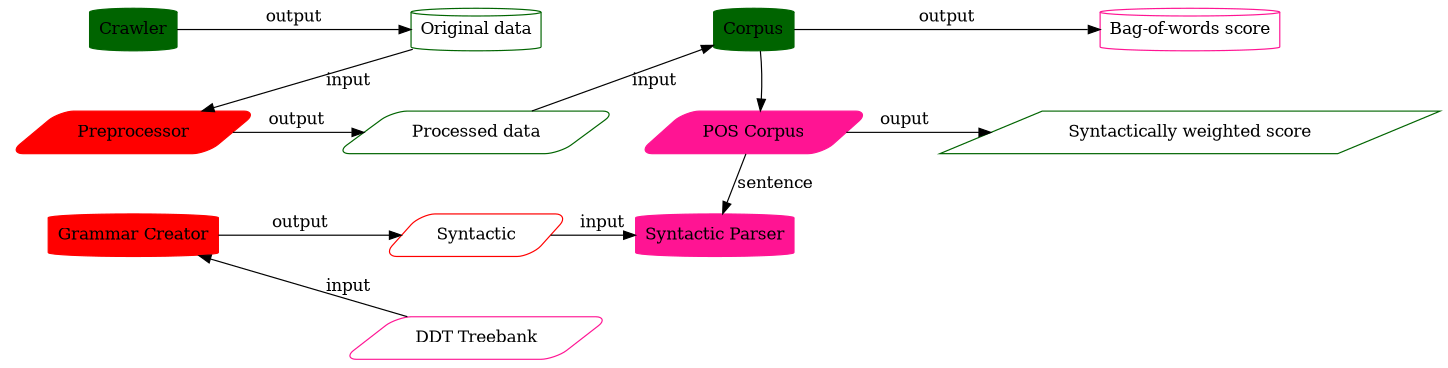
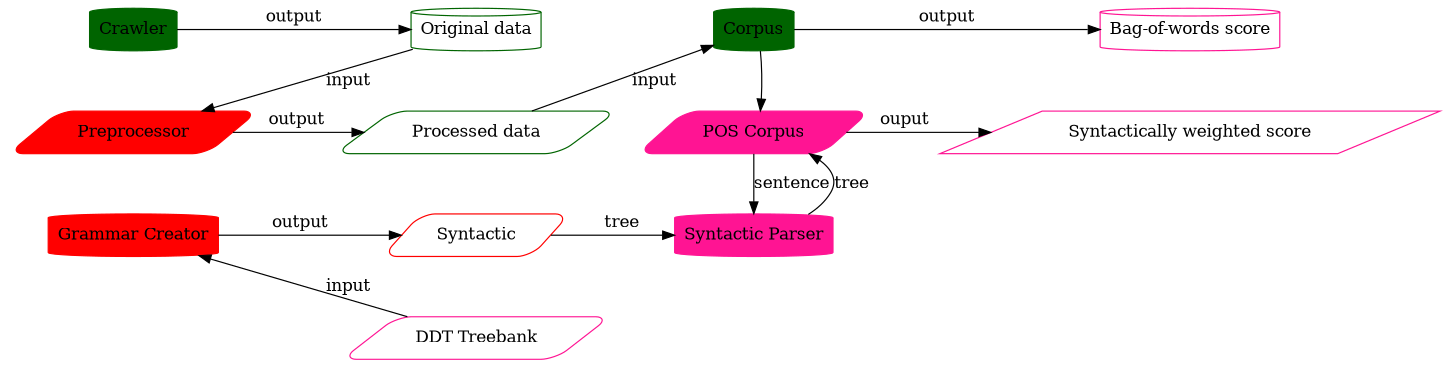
  digraph {
    node [color=deeppink group=d shape=cylinder style="rounded, filled"]
    n1 [color=darkgreen group=sp label=Crawler]
    n2 [color=red group=sp label=Preprocessor shape=parallelogram]
    n3 [color=red group=sp label="Grammar Creator"]
    n4 [color=darkgreen label="Original data" style=rounded]
    n5 [color=darkgreen label="Processed data" shape=parallelogram style=rounded]
    n6 [color=red label=Syntactic shape=parallelogram style=rounded]
    n7 [label="DDT Treebank" shape=parallelogram style=rounded]
    n8 [color=darkgreen group=pi label=Corpus]
    n9 [group=pi label="POS Corpus" shape=parallelogram]
    n10 [group=pi label="Syntactic Parser"]
    n11 [group=r label="Bag-of-words score" style=""]
-   n12 [color=darkgreen group=r label="Syntactically weighted score" shape=parallelogram style=""]
+   n12 [group=r label="Syntactically weighted score" shape=parallelogram style=""]
    subgraph sub_1 {
      n1
      n2
      n3
    }
    subgraph sub_2 {
      n4
      n5
      n6
      n7
    }
    subgraph sub_3 {
      n8
      n9
      n10
    }
    subgraph sub_4 {
      n11
      n12
    }
    subgraph sub_5 {
      n1
      n2
      n3
      n4
      n5
      n6
      n7
      n8
      n9
      n10
      n11
      n12
    }
    subgraph sub_6 {
      rank=same
      n1
      n4
      n8
      n11
    }
    subgraph sub_7 {
      rank=same
      n2
      n5
      n9
      n12
    }
    subgraph sub_8 {
      rank=same
      n3
      n6
      n10
    }
    n1 -> n2 [style=invis]
    n1 -> n4 [label=output]
    n2 -> n3 [style=invis]
    n2 -> n5 [label=output]
    n3 -> n6 [label=output]
    n4 -> n2 [label=input]
    n4 -> n5 [style=invis]
    n5 -> n6 [style=invis]
    n5 -> n8 [label=input]
    n6 -> n7 [style=invis]
-   n6 -> n10 [label=input]
+   n6 -> n10 [label=tree]
    n7 -> n3 [label=input]
    n8 -> n9 [style=invis]
    n8 -> n9
    n8 -> n11 [label=output]
    n9 -> n10 [style=invis]
    n9 -> n10 [label=sentence]
    n9 -> n12 [label=ouput]
+   n10 -> n9 [label=tree]
    n11 -> n12 [style=invis]
  }
